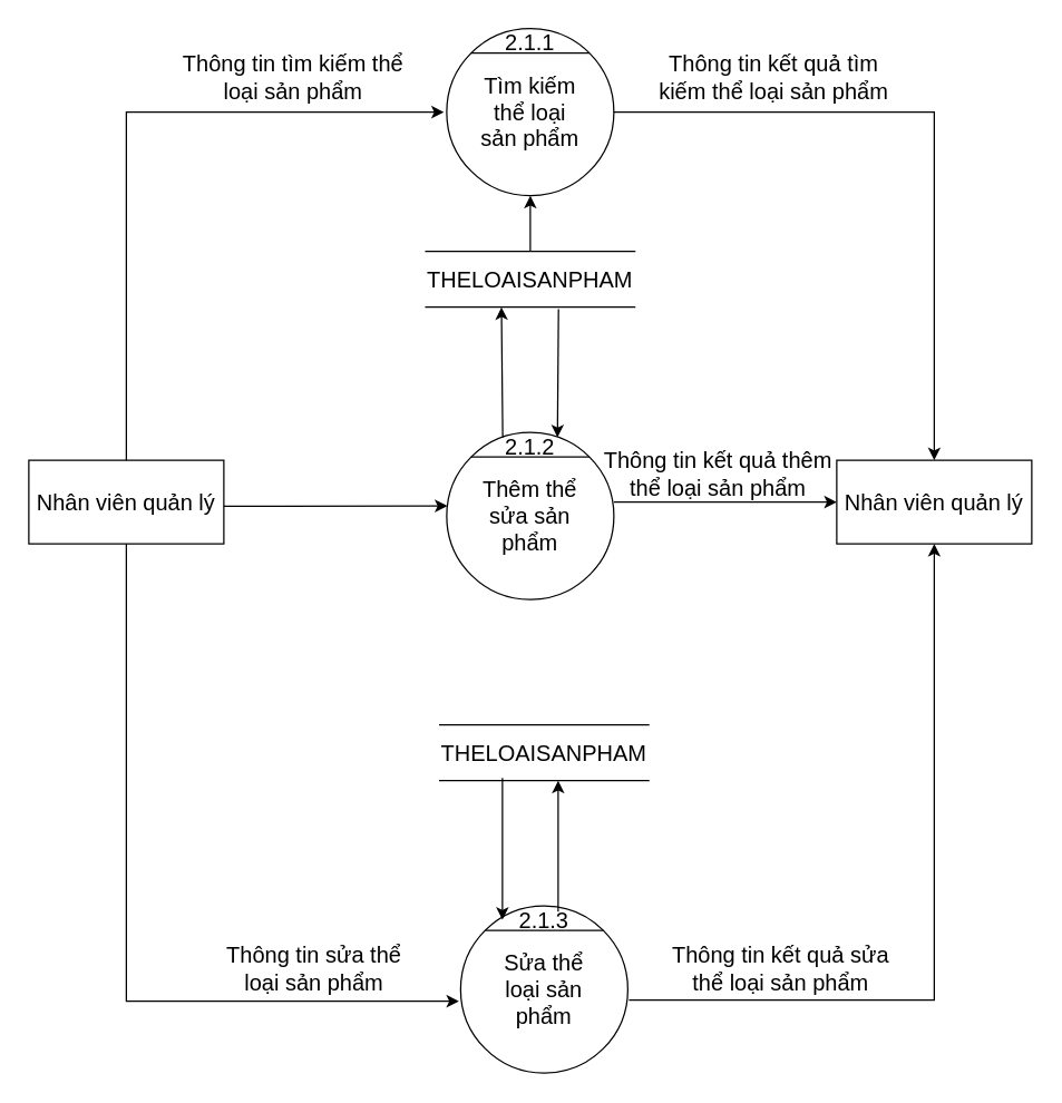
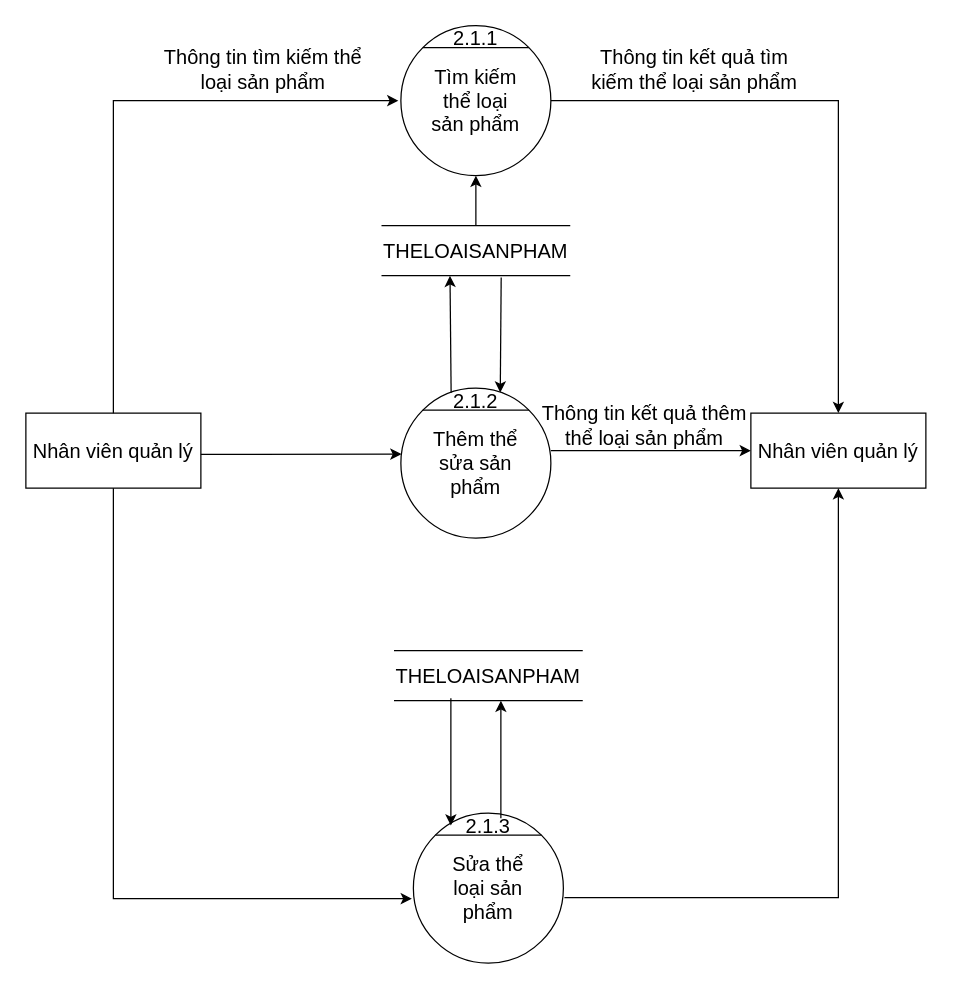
  <mxCell id="0" />
  <mxCell id="1" parent="0" />
  <mxCell id="2" value="" style="ellipse;whiteSpace=wrap;html=1;aspect=fixed;fontSize=16;" parent="1" vertex="1"><mxGeometry x="320" y="20" width="120" height="120" as="geometry" /></mxCell>
  <mxCell id="3" value="" style="endArrow=none;html=1;rounded=0;exitX=0;exitY=0;exitDx=0;exitDy=0;entryX=1;entryY=0;entryDx=0;entryDy=0;fontSize=16;" parent="1" source="2" target="2" edge="1"><mxGeometry width="50" height="50" relative="1" as="geometry"><mxPoint x="660" y="575" as="sourcePoint" /><mxPoint x="710" y="525" as="targetPoint" /></mxGeometry></mxCell>
  <mxCell id="4" value="Tìm kiếm thể loại sản phẩm" style="text;html=1;strokeColor=none;fillColor=none;align=center;verticalAlign=middle;whiteSpace=wrap;rounded=0;fontSize=16;" parent="1" vertex="1"><mxGeometry x="340" y="65" width="80" height="30" as="geometry" /></mxCell>
  <mxCell id="5" value="" style="ellipse;whiteSpace=wrap;html=1;aspect=fixed;fontSize=16;" parent="1" vertex="1"><mxGeometry x="320" y="310" width="120" height="120" as="geometry" /></mxCell>
  <mxCell id="6" value="" style="endArrow=none;html=1;rounded=0;exitX=0;exitY=0;exitDx=0;exitDy=0;entryX=1;entryY=0;entryDx=0;entryDy=0;fontSize=16;" parent="1" source="5" target="5" edge="1"><mxGeometry width="50" height="50" relative="1" as="geometry"><mxPoint x="660" y="865" as="sourcePoint" /><mxPoint x="710" y="815" as="targetPoint" /></mxGeometry></mxCell>
  <mxCell id="7" value="&lt;font style=&quot;font-size: 16px&quot;&gt;Thêm thể sửa sản phẩm&lt;/font&gt;" style="text;html=1;strokeColor=none;fillColor=none;align=center;verticalAlign=middle;whiteSpace=wrap;rounded=0;fontSize=16;" parent="1" vertex="1"><mxGeometry x="340" y="355" width="80" height="30" as="geometry" /></mxCell>
  <mxCell id="8" value="" style="ellipse;whiteSpace=wrap;html=1;aspect=fixed;fontSize=16;" parent="1" vertex="1"><mxGeometry x="330" y="650" width="120" height="120" as="geometry" /></mxCell>
  <mxCell id="9" value="" style="endArrow=none;html=1;rounded=0;exitX=0;exitY=0;exitDx=0;exitDy=0;entryX=1;entryY=0;entryDx=0;entryDy=0;fontSize=16;" parent="1" source="8" target="8" edge="1"><mxGeometry width="50" height="50" relative="1" as="geometry"><mxPoint x="670" y="1205" as="sourcePoint" /><mxPoint x="720" y="1155" as="targetPoint" /></mxGeometry></mxCell>
  <mxCell id="10" value="&lt;font style=&quot;font-size: 16px&quot;&gt;Sửa thể loại sản phẩm&lt;/font&gt;" style="text;html=1;strokeColor=none;fillColor=none;align=center;verticalAlign=middle;whiteSpace=wrap;rounded=0;fontSize=16;" parent="1" vertex="1"><mxGeometry x="350" y="695" width="80" height="30" as="geometry" /></mxCell>
  <mxCell id="11" value="Nhân viên quản lý" style="rounded=0;whiteSpace=wrap;html=1;fontSize=16;" parent="1" vertex="1"><mxGeometry x="20" y="330" width="140" height="60" as="geometry" /></mxCell>
  <mxCell id="12" value="Nhân viên quản lý" style="rounded=0;whiteSpace=wrap;html=1;fontSize=16;" parent="1" vertex="1"><mxGeometry x="600" y="330" width="140" height="60" as="geometry" /></mxCell>
  <mxCell id="13" value="&lt;font style=&quot;font-size: 16px&quot;&gt;2.1.1&lt;/font&gt;" style="text;html=1;strokeColor=none;fillColor=none;align=center;verticalAlign=middle;whiteSpace=wrap;rounded=0;" parent="1" vertex="1"><mxGeometry x="350" y="20" width="60" height="20" as="geometry" /></mxCell>
  <mxCell id="14" value="&lt;font style=&quot;font-size: 16px&quot;&gt;2.1.2&lt;/font&gt;" style="text;html=1;strokeColor=none;fillColor=none;align=center;verticalAlign=middle;whiteSpace=wrap;rounded=0;" parent="1" vertex="1"><mxGeometry x="360" y="310" width="40" height="20" as="geometry" /></mxCell>
  <mxCell id="15" value="&lt;font style=&quot;font-size: 16px&quot;&gt;2.1.3&lt;/font&gt;" style="text;html=1;strokeColor=none;fillColor=none;align=center;verticalAlign=middle;whiteSpace=wrap;rounded=0;" parent="1" vertex="1"><mxGeometry x="360" y="650" width="60" height="20" as="geometry" /></mxCell>
  <mxCell id="16" value="" style="edgeStyle=segmentEdgeStyle;endArrow=classic;html=1;rounded=0;fontSize=16;exitX=0.5;exitY=0;exitDx=0;exitDy=0;" parent="1" source="11" edge="1"><mxGeometry width="50" height="50" relative="1" as="geometry"><mxPoint x="410" y="320" as="sourcePoint" /><mxPoint x="318" y="80" as="targetPoint" /><Array as="points"><mxPoint x="90" y="80" /><mxPoint x="318" y="80" /></Array></mxGeometry></mxCell>
  <mxCell id="17" value="" style="endArrow=classic;html=1;rounded=0;fontSize=16;entryX=0.004;entryY=0.44;entryDx=0;entryDy=0;entryPerimeter=0;" parent="1" target="5" edge="1"><mxGeometry width="50" height="50" relative="1" as="geometry"><mxPoint x="160" y="363" as="sourcePoint" /><mxPoint x="460" y="355" as="targetPoint" /></mxGeometry></mxCell>
  <mxCell id="18" value="" style="edgeStyle=segmentEdgeStyle;endArrow=classic;html=1;rounded=0;fontSize=16;exitX=0.5;exitY=1;exitDx=0;exitDy=0;entryX=-0.01;entryY=0.57;entryDx=0;entryDy=0;entryPerimeter=0;" parent="1" source="11" target="8" edge="1"><mxGeometry width="50" height="50" relative="1" as="geometry"><mxPoint x="410" y="505" as="sourcePoint" /><mxPoint x="460" y="455" as="targetPoint" /><Array as="points"><mxPoint x="90" y="718" /></Array></mxGeometry></mxCell>
  <mxCell id="19" value="" style="edgeStyle=segmentEdgeStyle;endArrow=classic;html=1;rounded=0;fontSize=16;exitX=1;exitY=0.5;exitDx=0;exitDy=0;entryX=0.5;entryY=0;entryDx=0;entryDy=0;" parent="1" source="2" target="12" edge="1"><mxGeometry width="50" height="50" relative="1" as="geometry"><mxPoint x="590" y="215" as="sourcePoint" /><mxPoint x="818" y="50" as="targetPoint" /><Array as="points"><mxPoint x="670" y="80" /></Array></mxGeometry></mxCell>
  <mxCell id="20" value="" style="endArrow=classic;html=1;rounded=0;fontSize=16;entryX=0;entryY=0.5;entryDx=0;entryDy=0;" parent="1" target="12" edge="1"><mxGeometry width="50" height="50" relative="1" as="geometry"><mxPoint x="440" y="360" as="sourcePoint" /><mxPoint x="460" y="355" as="targetPoint" /></mxGeometry></mxCell>
  <mxCell id="21" value="" style="edgeStyle=segmentEdgeStyle;endArrow=classic;html=1;rounded=0;fontSize=16;exitX=1.007;exitY=0.563;exitDx=0;exitDy=0;exitPerimeter=0;entryX=0.5;entryY=1;entryDx=0;entryDy=0;" parent="1" source="8" target="12" edge="1"><mxGeometry width="50" height="50" relative="1" as="geometry"><mxPoint x="410" y="405" as="sourcePoint" /><mxPoint x="460" y="355" as="targetPoint" /></mxGeometry></mxCell>
  <mxCell id="22" value="THELOAISANPHAM" style="shape=partialRectangle;whiteSpace=wrap;html=1;left=0;right=0;fillColor=none;fontSize=16;" parent="1" vertex="1"><mxGeometry x="305" y="180" width="150" height="40" as="geometry" /></mxCell>
  <mxCell id="23" value="Thông tin tìm kiếm thể loại sản phẩm" style="text;html=1;strokeColor=none;fillColor=none;align=center;verticalAlign=middle;whiteSpace=wrap;rounded=0;fontSize=16;" parent="1" vertex="1"><mxGeometry x="125" y="40" width="170" height="30" as="geometry" /></mxCell>
  <mxCell id="24" value="Thông tin kết quả tìm kiếm thể loại sản phẩm" style="text;html=1;strokeColor=none;fillColor=none;align=center;verticalAlign=middle;whiteSpace=wrap;rounded=0;fontSize=16;" parent="1" vertex="1"><mxGeometry x="470" y="40" width="170" height="30" as="geometry" /></mxCell>
  <mxCell id="25" value="THELOAISANPHAM" style="shape=partialRectangle;whiteSpace=wrap;html=1;left=0;right=0;fillColor=none;fontSize=16;" parent="1" vertex="1"><mxGeometry x="315" y="520" width="150" height="40" as="geometry" /></mxCell>
  <mxCell id="26" value="" style="endArrow=classic;html=1;rounded=0;fontSize=16;entryX=0.5;entryY=1;entryDx=0;entryDy=0;exitX=0.5;exitY=0;exitDx=0;exitDy=0;" parent="1" source="22" target="2" edge="1"><mxGeometry width="50" height="50" relative="1" as="geometry"><mxPoint x="410" y="380" as="sourcePoint" /><mxPoint x="460" y="330" as="targetPoint" /></mxGeometry></mxCell>
  <mxCell id="27" value="" style="endArrow=classic;html=1;rounded=0;fontSize=16;exitX=0.005;exitY=0.185;exitDx=0;exitDy=0;exitPerimeter=0;entryX=0.362;entryY=1.004;entryDx=0;entryDy=0;entryPerimeter=0;" parent="1" source="14" target="22" edge="1"><mxGeometry width="50" height="50" relative="1" as="geometry"><mxPoint x="362" y="310" as="sourcePoint" /><mxPoint x="362" y="220" as="targetPoint" /></mxGeometry></mxCell>
  <mxCell id="28" value="" style="endArrow=classic;html=1;rounded=0;fontSize=16;exitX=0.635;exitY=1.037;exitDx=0;exitDy=0;exitPerimeter=0;entryX=0.988;entryY=0.176;entryDx=0;entryDy=0;entryPerimeter=0;" parent="1" source="22" target="14" edge="1"><mxGeometry width="50" height="50" relative="1" as="geometry"><mxPoint x="370" y="310" as="sourcePoint" /><mxPoint x="420" y="260" as="targetPoint" /></mxGeometry></mxCell>
  <mxCell id="29" value="" style="endArrow=classic;html=1;rounded=0;fontSize=16;entryX=0.362;entryY=1.004;entryDx=0;entryDy=0;entryPerimeter=0;" parent="1" edge="1"><mxGeometry width="50" height="50" relative="1" as="geometry"><mxPoint x="400" y="654" as="sourcePoint" /><mxPoint x="400" y="560" as="targetPoint" /></mxGeometry></mxCell>
  <mxCell id="30" value="" style="endArrow=classic;html=1;rounded=0;fontSize=16;entryX=0;entryY=0.5;entryDx=0;entryDy=0;" parent="1" target="15" edge="1"><mxGeometry width="50" height="50" relative="1" as="geometry"><mxPoint x="360" y="558" as="sourcePoint" /><mxPoint x="360" y="650" as="targetPoint" /></mxGeometry></mxCell>
  <mxCell id="31" value="Thông tin kết quả thêm thể loại sản phẩm" style="text;html=1;strokeColor=none;fillColor=none;align=center;verticalAlign=middle;whiteSpace=wrap;rounded=0;fontSize=16;" parent="1" vertex="1"><mxGeometry x="430" y="320" width="170" height="40" as="geometry" /></mxCell>
  <mxCell id="32" style="edgeStyle=orthogonalEdgeStyle;rounded=0;orthogonalLoop=1;jettySize=auto;html=1;exitX=0.5;exitY=1;exitDx=0;exitDy=0;fontSize=16;" parent="1" source="31" target="31" edge="1"><mxGeometry relative="1" as="geometry" /></mxCell>
- <mxCell id="33" value="Thông tin sửa thể loại sản phẩm" style="text;html=1;strokeColor=none;fillColor=none;align=center;verticalAlign=middle;whiteSpace=wrap;rounded=0;fontSize=16;" parent="1" vertex="1"><mxGeometry x="160" y="680" width="130" height="30" as="geometry" /></mxCell>
- <mxCell id="34" value="Thông tin kết quả sửa thể loại sản phẩm" style="text;html=1;strokeColor=none;fillColor=none;align=center;verticalAlign=middle;whiteSpace=wrap;rounded=0;fontSize=16;" parent="1" vertex="1"><mxGeometry x="470" y="675" width="180" height="40" as="geometry" /></mxCell>
